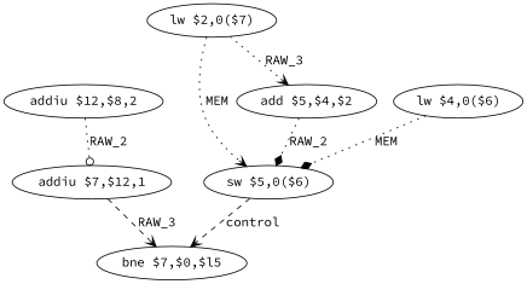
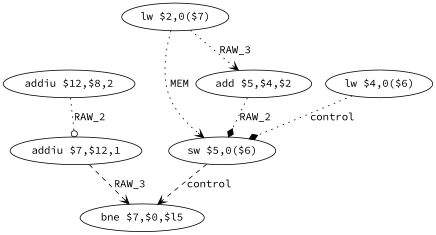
  digraph {
    fontname="Source Code Pro"
    node [fontname="Source Code Pro" shape=ellipse]
    edge [arrowhead=vee fontname="Source Code Pro" style=dotted]
    n1 [label="lw $4,0($6)"]
    n2 [label="sw $5,0($6)"]
    n3 [label="add $5,$4,$2"]
    n4 [label="bne $7,$0,$l5"]
    n5 [label="lw $2,0($7)"]
    n6 [label="addiu $7,$12,1"]
    n7 [label="addiu $12,$8,2"]
-   n1 -> n2 [arrowhead=diamond label=MEM]
+   n1 -> n2 [arrowhead=diamond label=control]
    n2 -> n4 [label=control style=dashed]
    n3 -> n2 [arrowhead=diamond label=RAW_2]
    n5 -> n2 [label=MEM]
    n5 -> n3 [label=RAW_3]
    n6 -> n4 [label=RAW_3 style=dashed]
    n7 -> n6 [arrowhead=odot label=RAW_2]
  }
